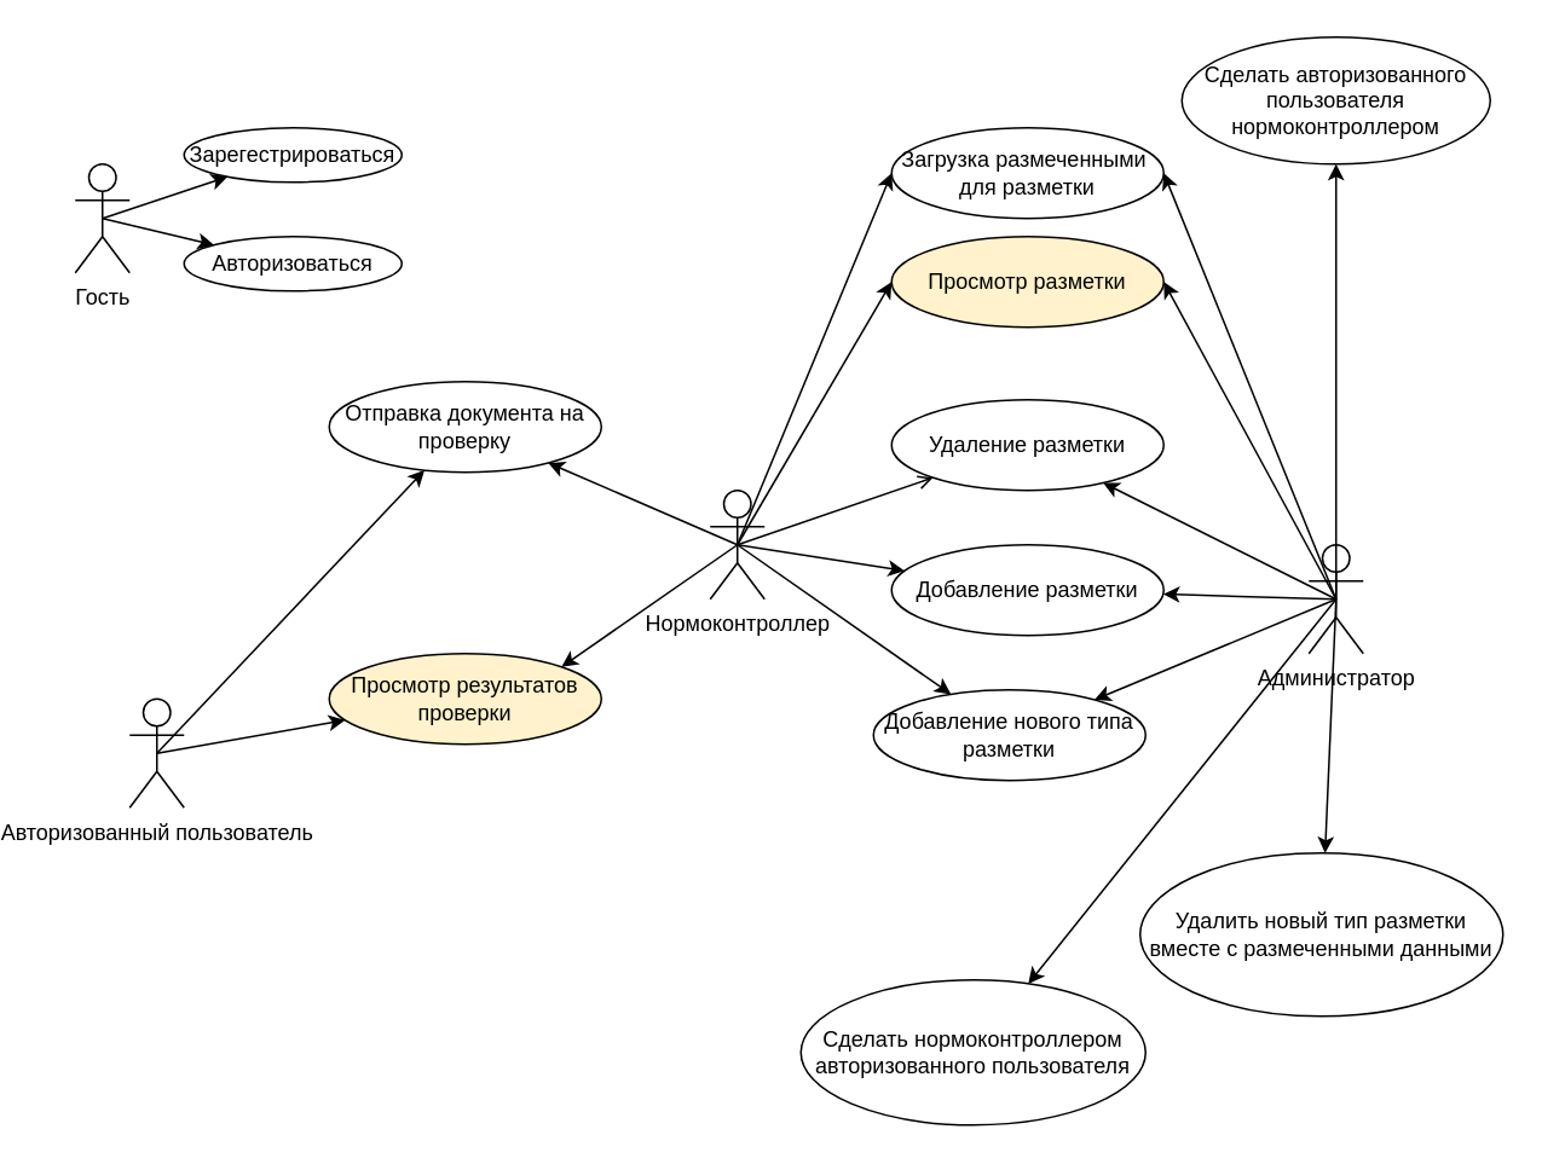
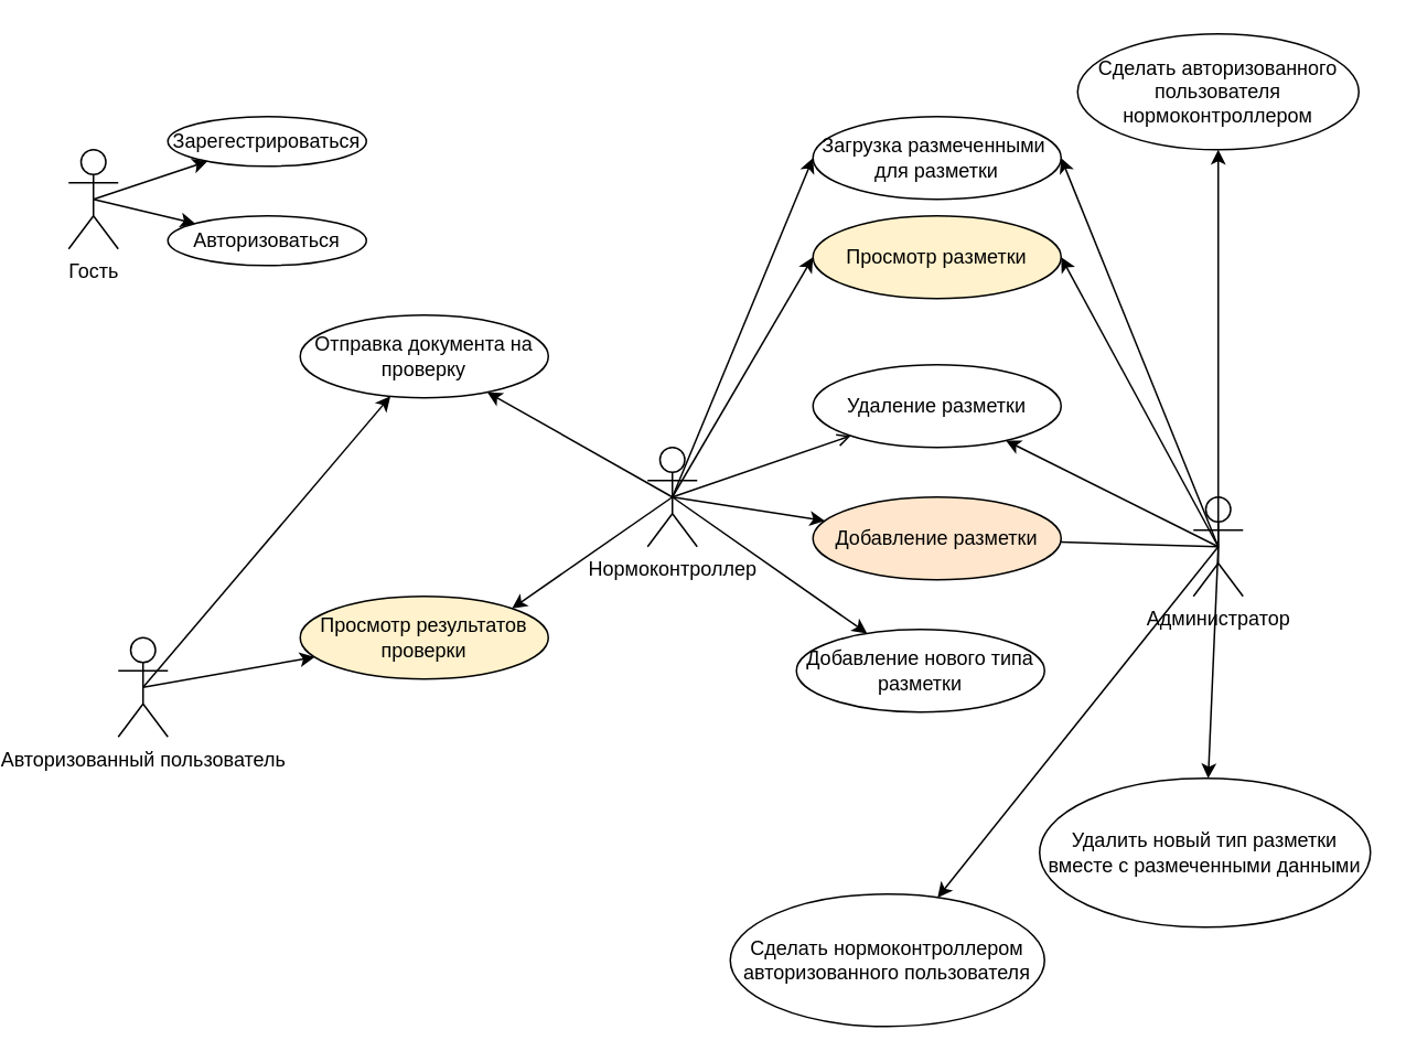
  <mxCell id="0" />
  <mxCell id="1" parent="0" />
  <mxCell id="2" value="Гость" style="shape=umlActor;verticalLabelPosition=bottom;verticalAlign=top;html=1;outlineConnect=0;" parent="1" vertex="1"><mxGeometry x="20" y="90" width="30" height="60" as="geometry" /></mxCell>
  <mxCell id="3" value="Зарегестрироваться" style="ellipse;whiteSpace=wrap;html=1;" parent="1" vertex="1"><mxGeometry x="80" y="70" width="120" height="30" as="geometry" /></mxCell>
  <mxCell id="4" value="" style="endArrow=classic;html=1;rounded=0;exitX=0.5;exitY=0.5;exitDx=0;exitDy=0;exitPerimeter=0;" parent="1" source="2" target="3" edge="1"><mxGeometry width="50" height="50" relative="1" as="geometry"><mxPoint x="-170" y="240" as="sourcePoint" /><mxPoint x="-120" y="190" as="targetPoint" /></mxGeometry></mxCell>
  <mxCell id="5" value="Авторизоваться" style="ellipse;whiteSpace=wrap;html=1;" parent="1" vertex="1"><mxGeometry x="80" y="130" width="120" height="30" as="geometry" /></mxCell>
  <mxCell id="6" value="" style="endArrow=classic;html=1;rounded=0;exitX=0.5;exitY=0.5;exitDx=0;exitDy=0;exitPerimeter=0;" parent="1" source="2" target="5" edge="1"><mxGeometry width="50" height="50" relative="1" as="geometry"><mxPoint x="-170" y="240" as="sourcePoint" /><mxPoint x="-120" y="190" as="targetPoint" /></mxGeometry></mxCell>
  <mxCell id="7" value="Авторизованный пользователь" style="shape=umlActor;verticalLabelPosition=bottom;verticalAlign=top;html=1;outlineConnect=0;" parent="1" vertex="1"><mxGeometry x="50" y="385" width="30" height="60" as="geometry" /></mxCell>
- <mxCell id="8" value="Отправка документа на проверку" style="ellipse;whiteSpace=wrap;html=1;" parent="1" vertex="1"><mxGeometry x="160" y="210" width="150" height="50" as="geometry" /></mxCell>
+ <mxCell id="8" value="Отправка документа на проверку" style="ellipse;whiteSpace=wrap;html=1;" parent="1" vertex="1"><mxGeometry x="160" y="190" width="150" height="50" as="geometry" /></mxCell>
  <mxCell id="9" value="" style="endArrow=classic;html=1;rounded=0;exitX=0.5;exitY=0.5;exitDx=0;exitDy=0;exitPerimeter=0;" parent="1" source="7" target="8" edge="1"><mxGeometry width="50" height="50" relative="1" as="geometry"><mxPoint x="100" y="271" as="sourcePoint" /><mxPoint x="20" y="280" as="targetPoint" /></mxGeometry></mxCell>
  <mxCell id="10" value="Нормоконтроллер" style="shape=umlActor;verticalLabelPosition=bottom;verticalAlign=top;html=1;outlineConnect=0;" parent="1" vertex="1"><mxGeometry x="370" y="270" width="30" height="60" as="geometry" /></mxCell>
  <mxCell id="11" value="Просмотр результатов проверки" style="ellipse;whiteSpace=wrap;html=1;fillColor=#fff2cc;" parent="1" vertex="1"><mxGeometry x="160" y="360" width="150" height="50" as="geometry" /></mxCell>
  <mxCell id="12" value="" style="endArrow=classic;html=1;rounded=0;exitX=0.5;exitY=0.5;exitDx=0;exitDy=0;exitPerimeter=0;" parent="1" source="7" target="11" edge="1"><mxGeometry width="50" height="50" relative="1" as="geometry"><mxPoint x="45" y="310" as="sourcePoint" /><mxPoint x="170" y="313" as="targetPoint" /></mxGeometry></mxCell>
  <mxCell id="13" value="Удаление разметки" style="ellipse;whiteSpace=wrap;html=1;" parent="1" vertex="1"><mxGeometry x="470" y="220" width="150" height="50" as="geometry" /></mxCell>
  <mxCell id="14" value="" style="endArrow=open;html=1;rounded=0;exitX=0.5;exitY=0.5;exitDx=0;exitDy=0;exitPerimeter=0;" parent="1" source="10" target="13" edge="1"><mxGeometry width="50" height="50" relative="1" as="geometry"><mxPoint x="470" y="290" as="sourcePoint" /><mxPoint x="520" y="240" as="targetPoint" /></mxGeometry></mxCell>
- <mxCell id="15" value="Добавление разметки" style="ellipse;whiteSpace=wrap;html=1;" parent="1" vertex="1"><mxGeometry x="470" y="300" width="150" height="50" as="geometry" /></mxCell>
+ <mxCell id="15" value="Добавление разметки" style="ellipse;whiteSpace=wrap;html=1;fillColor=#ffe6cc;" parent="1" vertex="1"><mxGeometry x="470" y="300" width="150" height="50" as="geometry" /></mxCell>
  <mxCell id="16" value="" style="endArrow=classic;html=1;rounded=0;exitX=0.5;exitY=0.5;exitDx=0;exitDy=0;exitPerimeter=0;" parent="1" source="10" target="15" edge="1"><mxGeometry width="50" height="50" relative="1" as="geometry"><mxPoint x="735" y="310" as="sourcePoint" /><mxPoint x="602" y="255" as="targetPoint" /></mxGeometry></mxCell>
  <mxCell id="17" value="Добавление нового типа разметки" style="ellipse;whiteSpace=wrap;html=1;" parent="1" vertex="1"><mxGeometry x="460" y="380" width="150" height="50" as="geometry" /></mxCell>
  <mxCell id="18" value="" style="endArrow=classic;html=1;rounded=0;exitX=0.5;exitY=0.5;exitDx=0;exitDy=0;exitPerimeter=0;" parent="1" source="10" target="17" edge="1"><mxGeometry width="50" height="50" relative="1" as="geometry"><mxPoint x="740" y="336" as="sourcePoint" /><mxPoint x="634" y="330" as="targetPoint" /></mxGeometry></mxCell>
  <mxCell id="19" value="" style="endArrow=classic;html=1;rounded=0;exitX=0.5;exitY=0.5;exitDx=0;exitDy=0;exitPerimeter=0;entryX=1;entryY=0;entryDx=0;entryDy=0;" parent="1" source="10" target="11" edge="1"><mxGeometry width="50" height="50" relative="1" as="geometry"><mxPoint x="580" y="380" as="sourcePoint" /><mxPoint x="734" y="445" as="targetPoint" /></mxGeometry></mxCell>
  <mxCell id="20" value="" style="endArrow=classic;html=1;rounded=0;exitX=0.5;exitY=0.5;exitDx=0;exitDy=0;exitPerimeter=0;" parent="1" source="10" target="8" edge="1"><mxGeometry width="50" height="50" relative="1" as="geometry"><mxPoint x="735" y="310" as="sourcePoint" /><mxPoint x="440" y="306" as="targetPoint" /></mxGeometry></mxCell>
  <mxCell id="21" value="Просмотр разметки" style="ellipse;whiteSpace=wrap;html=1;fillColor=#fff2cc;" parent="1" vertex="1"><mxGeometry x="470" y="130" width="150" height="50" as="geometry" /></mxCell>
  <mxCell id="22" value="Администратор" style="shape=umlActor;verticalLabelPosition=bottom;verticalAlign=top;html=1;outlineConnect=0;" parent="1" vertex="1"><mxGeometry x="700" y="300" width="30" height="60" as="geometry" /></mxCell>
  <mxCell id="23" value="Сделать авторизованного пользователя нормоконтроллером" style="ellipse;whiteSpace=wrap;html=1;" parent="1" vertex="1"><mxGeometry x="630" y="20" width="170" height="70" as="geometry" /></mxCell>
  <mxCell id="24" value="" style="endArrow=classic;html=1;rounded=0;exitX=0.5;exitY=0.5;exitDx=0;exitDy=0;exitPerimeter=0;" parent="1" source="22" target="13" edge="1"><mxGeometry width="50" height="50" relative="1" as="geometry"><mxPoint x="350" y="40" as="sourcePoint" /><mxPoint x="400" y="-10" as="targetPoint" /></mxGeometry></mxCell>
- <mxCell id="25" value="" style="endArrow=classic;html=1;rounded=0;exitX=0.5;exitY=0.5;exitDx=0;exitDy=0;exitPerimeter=0;" parent="1" source="22" target="15" edge="1"><mxGeometry width="50" height="50" relative="1" as="geometry"><mxPoint x="350" y="40" as="sourcePoint" /><mxPoint x="400" y="-10" as="targetPoint" /></mxGeometry></mxCell>
- <mxCell id="26" value="" style="endArrow=classic;html=1;rounded=0;exitX=0.5;exitY=0.5;exitDx=0;exitDy=0;exitPerimeter=0;" parent="1" source="22" target="17" edge="1"><mxGeometry width="50" height="50" relative="1" as="geometry"><mxPoint x="360" y="-15" as="sourcePoint" /><mxPoint x="455" y="255" as="targetPoint" /></mxGeometry></mxCell>
+ <mxCell id="25" value="" style="endArrow=none;html=1;rounded=0;exitX=0.5;exitY=0.5;exitDx=0;exitDy=0;exitPerimeter=0;" parent="1" source="22" target="15" edge="1"><mxGeometry width="50" height="50" relative="1" as="geometry"><mxPoint x="350" y="40" as="sourcePoint" /><mxPoint x="400" y="-10" as="targetPoint" /></mxGeometry></mxCell>
  <mxCell id="27" value="Сделать нормоконтроллером авторизованного пользователя" style="ellipse;whiteSpace=wrap;html=1;" parent="1" vertex="1"><mxGeometry x="420" y="540" width="190" height="80" as="geometry" /></mxCell>
  <mxCell id="28" value="" style="endArrow=classic;html=1;rounded=0;exitX=0.5;exitY=0.5;exitDx=0;exitDy=0;exitPerimeter=0;" parent="1" source="22" target="27" edge="1"><mxGeometry width="50" height="50" relative="1" as="geometry"><mxPoint x="420" y="-20" as="sourcePoint" /><mxPoint x="500" y="-60" as="targetPoint" /></mxGeometry></mxCell>
  <mxCell id="29" value="Удалить новый тип разметки вместе с размеченными данными" style="ellipse;whiteSpace=wrap;html=1;" parent="1" vertex="1"><mxGeometry x="607" y="470" width="200" height="90" as="geometry" /></mxCell>
  <mxCell id="30" value="" style="endArrow=classic;html=1;rounded=0;exitX=0.5;exitY=0.5;exitDx=0;exitDy=0;exitPerimeter=0;" parent="1" source="22" target="29" edge="1"><mxGeometry width="50" height="50" relative="1" as="geometry"><mxPoint x="725" y="340" as="sourcePoint" /><mxPoint x="592" y="395" as="targetPoint" /></mxGeometry></mxCell>
  <mxCell id="31" value="" style="endArrow=classic;html=1;rounded=0;exitX=0.5;exitY=0.5;exitDx=0;exitDy=0;exitPerimeter=0;entryX=0;entryY=0.5;entryDx=0;entryDy=0;" parent="1" source="10" target="21" edge="1"><mxGeometry width="50" height="50" relative="1" as="geometry"><mxPoint x="450" y="270" as="sourcePoint" /><mxPoint x="500" y="220" as="targetPoint" /></mxGeometry></mxCell>
  <mxCell id="32" value="" style="endArrow=classic;html=1;rounded=0;entryX=1;entryY=0.5;entryDx=0;entryDy=0;exitX=0.5;exitY=0.5;exitDx=0;exitDy=0;exitPerimeter=0;" parent="1" source="22" target="21" edge="1"><mxGeometry width="50" height="50" relative="1" as="geometry"><mxPoint x="450" y="270" as="sourcePoint" /><mxPoint x="500" y="220" as="targetPoint" /></mxGeometry></mxCell>
  <mxCell id="33" value="" style="endArrow=classic;html=1;rounded=0;exitX=0.5;exitY=0.5;exitDx=0;exitDy=0;exitPerimeter=0;" parent="1" source="22" target="23" edge="1"><mxGeometry width="50" height="50" relative="1" as="geometry"><mxPoint x="450" y="270" as="sourcePoint" /><mxPoint x="500" y="220" as="targetPoint" /></mxGeometry></mxCell>
  <mxCell id="34" value="Загрузка размеченными&amp;nbsp;&lt;br&gt;для разметки" style="ellipse;whiteSpace=wrap;html=1;" vertex="1" parent="1"><mxGeometry x="470" y="70" width="150" height="50" as="geometry" /></mxCell>
  <mxCell id="35" value="" style="endArrow=classic;html=1;rounded=0;entryX=0;entryY=0.5;entryDx=0;entryDy=0;exitX=0.5;exitY=0.5;exitDx=0;exitDy=0;exitPerimeter=0;" edge="1" parent="1" source="10" target="34"><mxGeometry width="50" height="50" relative="1" as="geometry"><mxPoint x="470" y="240" as="sourcePoint" /><mxPoint x="520" y="190" as="targetPoint" /></mxGeometry></mxCell>
  <mxCell id="36" value="" style="endArrow=classic;html=1;rounded=0;entryX=1;entryY=0.5;entryDx=0;entryDy=0;exitX=0.5;exitY=0.5;exitDx=0;exitDy=0;exitPerimeter=0;" edge="1" parent="1" source="22" target="34"><mxGeometry width="50" height="50" relative="1" as="geometry"><mxPoint x="395" y="310" as="sourcePoint" /><mxPoint x="480" y="105" as="targetPoint" /></mxGeometry></mxCell>
